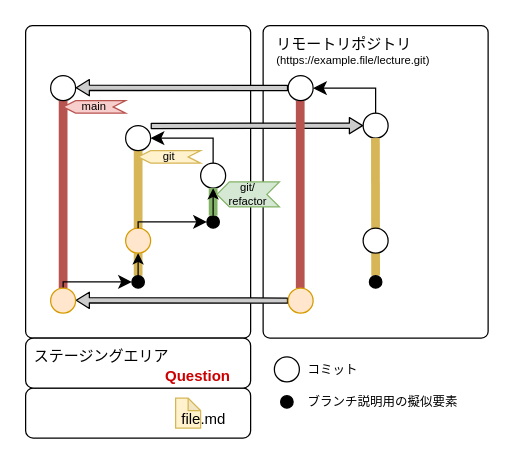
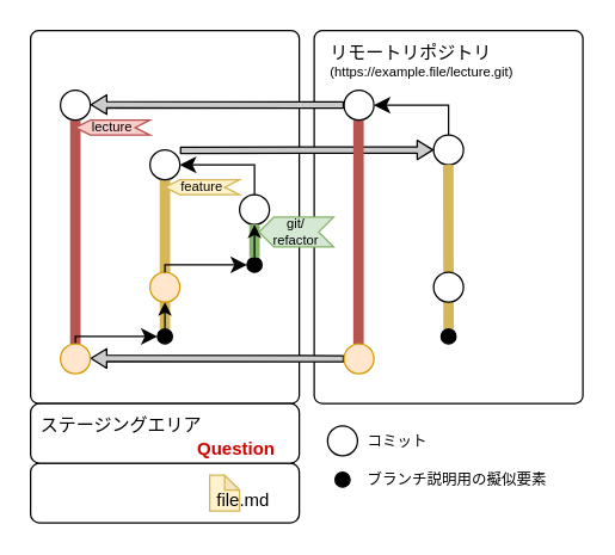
  <mxCell id="0" />
  <mxCell id="1" parent="0" />
  <mxCell id="2" value="" style="rounded=1;whiteSpace=wrap;html=1;arcSize=3;movable=1;resizable=1;rotatable=1;deletable=1;editable=1;locked=0;connectable=1;" parent="1" vertex="1"><mxGeometry x="20" y="20" width="180" height="250" as="geometry" /></mxCell>
  <mxCell id="3" style="edgeStyle=none;html=1;exitX=0.5;exitY=1;exitDx=0;exitDy=0;endArrow=none;endFill=0;strokeWidth=7;fillColor=#fff2cc;strokeColor=#d6b656;entryX=0.5;entryY=0;entryDx=0;entryDy=0;" parent="1" source="12" target="9" edge="1"><mxGeometry relative="1" as="geometry"><mxPoint x="105" y="120" as="sourcePoint" /><mxPoint x="105.34" y="180" as="targetPoint" /></mxGeometry></mxCell>
  <mxCell id="4" value="" style="rounded=1;whiteSpace=wrap;html=1;arcSize=15;movable=0;resizable=0;rotatable=0;deletable=0;editable=0;locked=1;connectable=0;" parent="1" vertex="1"><mxGeometry x="20" y="310" width="180" height="40" as="geometry" /></mxCell>
  <mxCell id="5" value="" style="rounded=1;whiteSpace=wrap;html=1;arcSize=15;movable=0;resizable=0;rotatable=0;deletable=0;editable=0;locked=1;connectable=0;" parent="1" vertex="1"><mxGeometry x="20" y="270" width="180" height="40" as="geometry" /></mxCell>
  <mxCell id="6" value="" style="rounded=1;whiteSpace=wrap;html=1;arcSize=3;movable=1;resizable=1;rotatable=1;deletable=1;editable=1;locked=0;connectable=1;" parent="1" vertex="1"><mxGeometry x="210" y="20" width="180" height="250" as="geometry" /></mxCell>
  <mxCell id="7" value="" style="ellipse;whiteSpace=wrap;html=1;fillColor=#ffe6cc;strokeColor=#d79b00;" parent="1" vertex="1"><mxGeometry x="100" y="182" width="20" height="20" as="geometry" /></mxCell>
  <mxCell id="8" style="edgeStyle=none;html=1;exitX=0.5;exitY=0;exitDx=0;exitDy=0;entryX=0.5;entryY=1;entryDx=0;entryDy=0;" parent="1" source="9" target="7" edge="1"><mxGeometry relative="1" as="geometry" /></mxCell>
  <mxCell id="9" value="" style="ellipse;whiteSpace=wrap;html=1;fillColor=#000000;" parent="1" vertex="1"><mxGeometry x="105" y="220" width="10" height="10" as="geometry" /></mxCell>
  <mxCell id="10" value="" style="ellipse;whiteSpace=wrap;html=1;" parent="1" vertex="1"><mxGeometry x="160" y="130" width="20" height="20" as="geometry" /></mxCell>
  <mxCell id="11" value="" style="ellipse;whiteSpace=wrap;html=1;fillColor=#000000;" parent="1" vertex="1"><mxGeometry x="165" y="172" width="10" height="10" as="geometry" /></mxCell>
  <mxCell id="12" value="" style="ellipse;whiteSpace=wrap;html=1;" parent="1" vertex="1"><mxGeometry x="100" y="100" width="20" height="20" as="geometry" /></mxCell>
  <mxCell id="13" value="" style="edgeStyle=segmentEdgeStyle;endArrow=classic;html=1;curved=0;rounded=0;endSize=8;startSize=8;exitX=0.5;exitY=0;exitDx=0;exitDy=0;entryX=1;entryY=0.5;entryDx=0;entryDy=0;" parent="1" source="10" target="12" edge="1"><mxGeometry width="50" height="50" relative="1" as="geometry"><mxPoint x="-90" y="120" as="sourcePoint" /><mxPoint x="-40" y="70" as="targetPoint" /><Array as="points"><mxPoint x="170" y="110" /></Array></mxGeometry></mxCell>
  <mxCell id="14" value="" style="ellipse;whiteSpace=wrap;html=1;" parent="1" vertex="1"><mxGeometry x="290" y="90" width="20" height="20" as="geometry" /></mxCell>
  <mxCell id="15" value="" style="edgeStyle=segmentEdgeStyle;endArrow=classic;html=1;curved=0;rounded=0;endSize=8;startSize=8;exitX=0.5;exitY=0;exitDx=0;exitDy=0;entryX=1;entryY=0.5;entryDx=0;entryDy=0;" parent="1" edge="1"><mxGeometry width="50" height="50" relative="1" as="geometry"><mxPoint x="300" y="90" as="sourcePoint" /><mxPoint x="250" y="70" as="targetPoint" /><Array as="points"><mxPoint x="300" y="70" /></Array></mxGeometry></mxCell>
  <mxCell id="16" value="" style="shape=flexArrow;endArrow=classic;html=1;width=4.186;endSize=3.163;endWidth=7.82;fillColor=#CCCCCC;" parent="1" edge="1"><mxGeometry width="50" height="50" relative="1" as="geometry"><mxPoint x="230" y="240" as="sourcePoint" /><mxPoint x="60" y="239.77" as="targetPoint" /></mxGeometry></mxCell>
  <mxCell id="17" value="" style="shape=flexArrow;endArrow=classic;html=1;width=4.186;endSize=3.163;endWidth=7.82;fillColor=#CCCCCC;" parent="1" edge="1"><mxGeometry width="50" height="50" relative="1" as="geometry"><mxPoint x="120" y="100.23" as="sourcePoint" /><mxPoint x="290" y="100" as="targetPoint" /></mxGeometry></mxCell>
  <mxCell id="18" style="edgeStyle=none;html=1;exitX=0.5;exitY=1;exitDx=0;exitDy=0;entryX=0.5;entryY=0;entryDx=0;entryDy=0;endArrow=none;endFill=0;strokeWidth=7;fillColor=#f8cecc;strokeColor=#b85450;" parent="1" source="29" target="27" edge="1"><mxGeometry relative="1" as="geometry" /></mxCell>
  <mxCell id="19" value="" style="shape=flexArrow;endArrow=classic;html=1;width=4.186;endSize=3.163;endWidth=7.82;fillColor=#CCCCCC;" parent="1" edge="1"><mxGeometry width="50" height="50" relative="1" as="geometry"><mxPoint x="230" y="69.86" as="sourcePoint" /><mxPoint x="60" y="69.63" as="targetPoint" /></mxGeometry></mxCell>
  <mxCell id="20" value="リモートリポジトリ" style="text;html=1;align=center;verticalAlign=middle;whiteSpace=wrap;rounded=0;" parent="1" vertex="1"><mxGeometry x="210" y="20" width="130" height="30" as="geometry" /></mxCell>
  <mxCell id="21" style="edgeStyle=none;html=1;endArrow=none;endFill=0;strokeWidth=7;fillColor=#d5e8d4;strokeColor=#82b366;entryX=0.5;entryY=0;entryDx=0;entryDy=0;exitX=0.5;exitY=1;exitDx=0;exitDy=0;" parent="1" edge="1"><mxGeometry relative="1" as="geometry"><mxPoint x="170" y="150" as="sourcePoint" /><mxPoint x="170" y="172" as="targetPoint" /></mxGeometry></mxCell>
  <mxCell id="22" style="edgeStyle=none;html=1;entryX=0.5;entryY=1;entryDx=0;entryDy=0;" parent="1" source="11" target="10" edge="1"><mxGeometry relative="1" as="geometry" /></mxCell>
  <mxCell id="23" value="" style="edgeStyle=segmentEdgeStyle;endArrow=classic;html=1;curved=0;rounded=0;endSize=8;startSize=8;exitX=0.5;exitY=0;exitDx=0;exitDy=0;entryX=0;entryY=0.5;entryDx=0;entryDy=0;" parent="1" edge="1"><mxGeometry width="50" height="50" relative="1" as="geometry"><mxPoint x="110" y="182" as="sourcePoint" /><mxPoint x="165" y="177" as="targetPoint" /><Array as="points"><mxPoint x="110" y="177" /></Array></mxGeometry></mxCell>
  <mxCell id="24" value="" style="edgeStyle=segmentEdgeStyle;endArrow=classic;html=1;curved=0;rounded=0;endSize=8;startSize=8;exitX=0.5;exitY=0;exitDx=0;exitDy=0;entryX=0;entryY=0.5;entryDx=0;entryDy=0;" parent="1" source="27" target="9" edge="1"><mxGeometry width="50" height="50" relative="1" as="geometry"><mxPoint x="130" y="170" as="sourcePoint" /><mxPoint x="100" y="220" as="targetPoint" /><Array as="points"><mxPoint x="50" y="225" /></Array></mxGeometry></mxCell>
  <mxCell id="25" style="edgeStyle=none;html=1;exitX=0.5;exitY=1;exitDx=0;exitDy=0;entryX=0.5;entryY=0;entryDx=0;entryDy=0;endArrow=none;endFill=0;strokeWidth=7;fillColor=#f8cecc;strokeColor=#b85450;" parent="1" edge="1"><mxGeometry relative="1" as="geometry"><mxPoint x="239.68" y="80" as="sourcePoint" /><mxPoint x="239.68" y="230" as="targetPoint" /></mxGeometry></mxCell>
  <mxCell id="26" value="" style="ellipse;whiteSpace=wrap;html=1;fillColor=#ffe6cc;strokeColor=#d79b00;" parent="1" vertex="1"><mxGeometry x="230" y="230" width="20" height="20" as="geometry" /></mxCell>
  <mxCell id="27" value="" style="ellipse;whiteSpace=wrap;html=1;fillColor=#ffe6cc;strokeColor=#d79b00;" parent="1" vertex="1"><mxGeometry x="40" y="230" width="20" height="20" as="geometry" /></mxCell>
  <mxCell id="28" value="" style="ellipse;whiteSpace=wrap;html=1;" parent="1" vertex="1"><mxGeometry x="230" y="60" width="20" height="20" as="geometry" /></mxCell>
  <mxCell id="29" value="" style="ellipse;whiteSpace=wrap;html=1;" parent="1" vertex="1"><mxGeometry x="40" y="60" width="20" height="20" as="geometry" /></mxCell>
  <mxCell id="30" style="edgeStyle=none;html=1;exitX=0.5;exitY=1;exitDx=0;exitDy=0;endArrow=none;endFill=0;strokeWidth=7;fillColor=#fff2cc;strokeColor=#d6b656;entryX=0.5;entryY=0;entryDx=0;entryDy=0;" parent="1" target="31" edge="1"><mxGeometry relative="1" as="geometry"><mxPoint x="299.82" y="110" as="sourcePoint" /><mxPoint x="299.82" y="210" as="targetPoint" /></mxGeometry></mxCell>
  <mxCell id="31" value="" style="ellipse;whiteSpace=wrap;html=1;fillColor=#000000;" parent="1" vertex="1"><mxGeometry x="295" y="220" width="10" height="10" as="geometry" /></mxCell>
  <mxCell id="32" value="" style="ellipse;whiteSpace=wrap;html=1;" parent="1" vertex="1"><mxGeometry x="290" y="182" width="20" height="20" as="geometry" /></mxCell>
  <mxCell id="33" value="&lt;font style=&quot;font-size: 9px;&quot;&gt;(https://example.file/lecture.git)&lt;/font&gt;" style="text;html=1;align=left;verticalAlign=middle;whiteSpace=wrap;rounded=0;" parent="1" vertex="1"><mxGeometry x="219" y="32" width="140" height="30" as="geometry" /></mxCell>
- <mxCell id="34" value="main" style="shape=step;perimeter=stepPerimeter;whiteSpace=wrap;html=1;fixedSize=1;direction=west;size=10;fillColor=#f8cecc;strokeColor=#b85450;fontSize=9;" parent="1" vertex="1"><mxGeometry x="50" y="80" width="50" height="10" as="geometry" /></mxCell>
- <mxCell id="35" value="git" style="shape=step;perimeter=stepPerimeter;whiteSpace=wrap;html=1;fixedSize=1;direction=west;size=10;fillColor=#fff2cc;strokeColor=#d6b656;fontSize=9;" parent="1" vertex="1"><mxGeometry x="110" y="120" width="50" height="10" as="geometry" /></mxCell>
+ <mxCell id="34" value="lecture" style="shape=step;perimeter=stepPerimeter;whiteSpace=wrap;html=1;fixedSize=1;direction=west;size=10;fillColor=#f8cecc;strokeColor=#b85450;fontSize=9;" parent="1" vertex="1"><mxGeometry x="50" y="80" width="50" height="10" as="geometry" /></mxCell>
+ <mxCell id="35" value="feature" style="shape=step;perimeter=stepPerimeter;whiteSpace=wrap;html=1;fixedSize=1;direction=west;size=10;fillColor=#fff2cc;strokeColor=#d6b656;fontSize=9;" parent="1" vertex="1"><mxGeometry x="110" y="120" width="50" height="10" as="geometry" /></mxCell>
  <mxCell id="36" value="git/&lt;div&gt;refactor&lt;/div&gt;" style="shape=step;perimeter=stepPerimeter;whiteSpace=wrap;html=1;fixedSize=1;direction=west;size=10;fillColor=#d5e8d4;strokeColor=#82b366;fontSize=9;" parent="1" vertex="1"><mxGeometry x="173" y="145" width="50" height="20" as="geometry" /></mxCell>
  <mxCell id="37" value="" style="ellipse;whiteSpace=wrap;html=1;" parent="1" vertex="1"><mxGeometry x="219" y="285" width="20" height="20" as="geometry" /></mxCell>
  <mxCell id="38" value="コミット" style="text;html=1;align=left;verticalAlign=middle;whiteSpace=wrap;rounded=0;fontSize=10;" parent="1" vertex="1"><mxGeometry x="244" y="280" width="70" height="30" as="geometry" /></mxCell>
  <mxCell id="39" value="" style="ellipse;whiteSpace=wrap;html=1;fillColor=#000000;direction=south;" parent="1" vertex="1"><mxGeometry x="224" y="316" width="10" height="10" as="geometry" /></mxCell>
  <mxCell id="40" value="ブランチ説明用の擬似要素" style="text;html=1;align=left;verticalAlign=middle;whiteSpace=wrap;rounded=0;fontSize=10;" parent="1" vertex="1"><mxGeometry x="244" y="306" width="136" height="30" as="geometry" /></mxCell>
  <mxCell id="41" value="&lt;b&gt;&lt;font style=&quot;font-size: 12px; color: rgb(204, 0, 0);&quot;&gt;Question&lt;/font&gt;&lt;/b&gt;" style="text;html=1;align=left;verticalAlign=middle;whiteSpace=wrap;rounded=0;fontSize=10;fontColor=light-dark(#c20505, #ededed);" parent="1" vertex="1"><mxGeometry x="130" y="286" width="70" height="30" as="geometry" /></mxCell>
  <mxCell id="42" value="ステージングエリア" style="text;html=1;align=left;verticalAlign=middle;whiteSpace=wrap;rounded=0;" parent="1" vertex="1"><mxGeometry x="25" y="270" width="115" height="30" as="geometry" /></mxCell>
  <mxCell id="43" value="" style="shape=note;whiteSpace=wrap;html=1;backgroundOutline=1;darkOpacity=0.05;size=10;fillColor=#fff2cc;strokeColor=#d6b656;" vertex="1" parent="1"><mxGeometry x="140" y="318" width="20" height="24" as="geometry" /></mxCell>
  <mxCell id="44" value="file.md" style="text;html=1;align=left;verticalAlign=middle;whiteSpace=wrap;rounded=0;fontSize=12;" vertex="1" parent="1"><mxGeometry x="142.5" y="320" width="55" height="30" as="geometry" /></mxCell>
